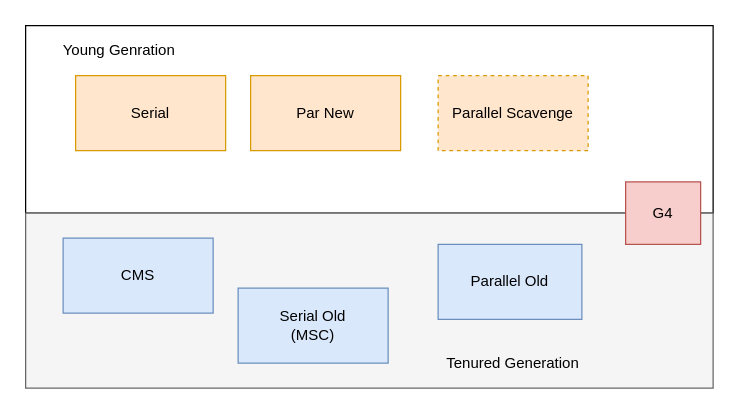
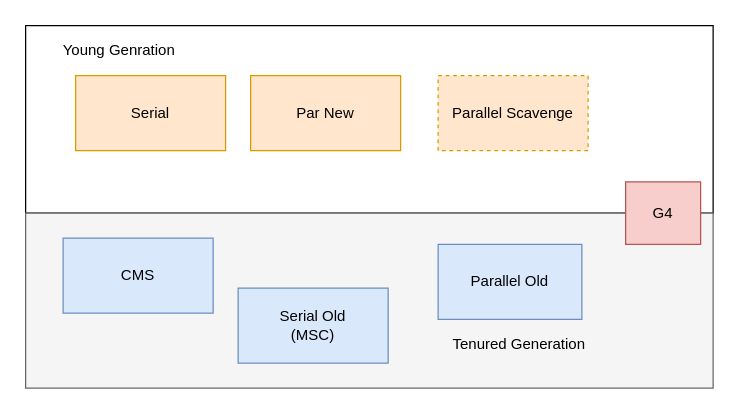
  <mxCell id="0" />
  <mxCell id="1" parent="0" />
  <mxCell id="2" value="" style="rounded=0;whiteSpace=wrap;html=1;" vertex="1" parent="1"><mxGeometry x="20" y="20" width="550" height="150" as="geometry" /></mxCell>
  <mxCell id="3" value="Serial" style="rounded=0;whiteSpace=wrap;html=1;fillColor=#ffe6cc;strokeColor=#d79b00;" vertex="1" parent="1"><mxGeometry x="60" y="60" width="120" height="60" as="geometry" /></mxCell>
  <mxCell id="4" value="" style="rounded=0;whiteSpace=wrap;html=1;fillColor=#f5f5f5;strokeColor=#666666;fontColor=#333333;" vertex="1" parent="1"><mxGeometry x="20" y="170" width="550" height="140" as="geometry" /></mxCell>
  <mxCell id="5" value="Young Genration" style="text;html=1;strokeColor=none;fillColor=none;align=center;verticalAlign=middle;whiteSpace=wrap;rounded=0;" vertex="1" parent="1"><mxGeometry x="40" y="30" width="110" height="20" as="geometry" /></mxCell>
- <mxCell id="6" value="Tenured Generation" style="text;html=1;strokeColor=none;fillColor=none;align=center;verticalAlign=middle;whiteSpace=wrap;rounded=0;" vertex="1" parent="1"><mxGeometry x="350" y="280" width="120" height="20" as="geometry" /></mxCell>
+ <mxCell id="6" value="Tenured Generation" style="text;html=1;strokeColor=none;fillColor=none;align=center;verticalAlign=middle;whiteSpace=wrap;rounded=0;" vertex="1" parent="1"><mxGeometry x="355" y="265" width="120" height="20" as="geometry" /></mxCell>
  <mxCell id="7" value="Par New" style="rounded=0;whiteSpace=wrap;html=1;fillColor=#ffe6cc;strokeColor=#d79b00;" vertex="1" parent="1"><mxGeometry x="200" y="60" width="120" height="60" as="geometry" /></mxCell>
  <mxCell id="8" value="Parallel Scavenge" style="rounded=0;whiteSpace=wrap;html=1;fillColor=#ffe6cc;strokeColor=#d79b00;dashed=1;" vertex="1" parent="1"><mxGeometry x="350" y="60" width="120" height="60" as="geometry" /></mxCell>
  <mxCell id="9" value="CMS" style="rounded=0;whiteSpace=wrap;html=1;fillColor=#dae8fc;strokeColor=#6c8ebf;" vertex="1" parent="1"><mxGeometry x="50" y="190" width="120" height="60" as="geometry" /></mxCell>
  <mxCell id="10" value="Serial Old&lt;br&gt;(MSC)" style="rounded=0;whiteSpace=wrap;html=1;fillColor=#dae8fc;strokeColor=#6c8ebf;" vertex="1" parent="1"><mxGeometry x="190" y="230" width="120" height="60" as="geometry" /></mxCell>
  <mxCell id="11" value="G4" style="rounded=0;whiteSpace=wrap;html=1;fillColor=#f8cecc;strokeColor=#b85450;" vertex="1" parent="1"><mxGeometry x="500" y="145" width="60" height="50" as="geometry" /></mxCell>
  <mxCell id="12" value="Parallel Old" style="rounded=0;whiteSpace=wrap;html=1;fillColor=#dae8fc;strokeColor=#6c8ebf;" vertex="1" parent="1"><mxGeometry x="350" y="195" width="115" height="60" as="geometry" /></mxCell>
